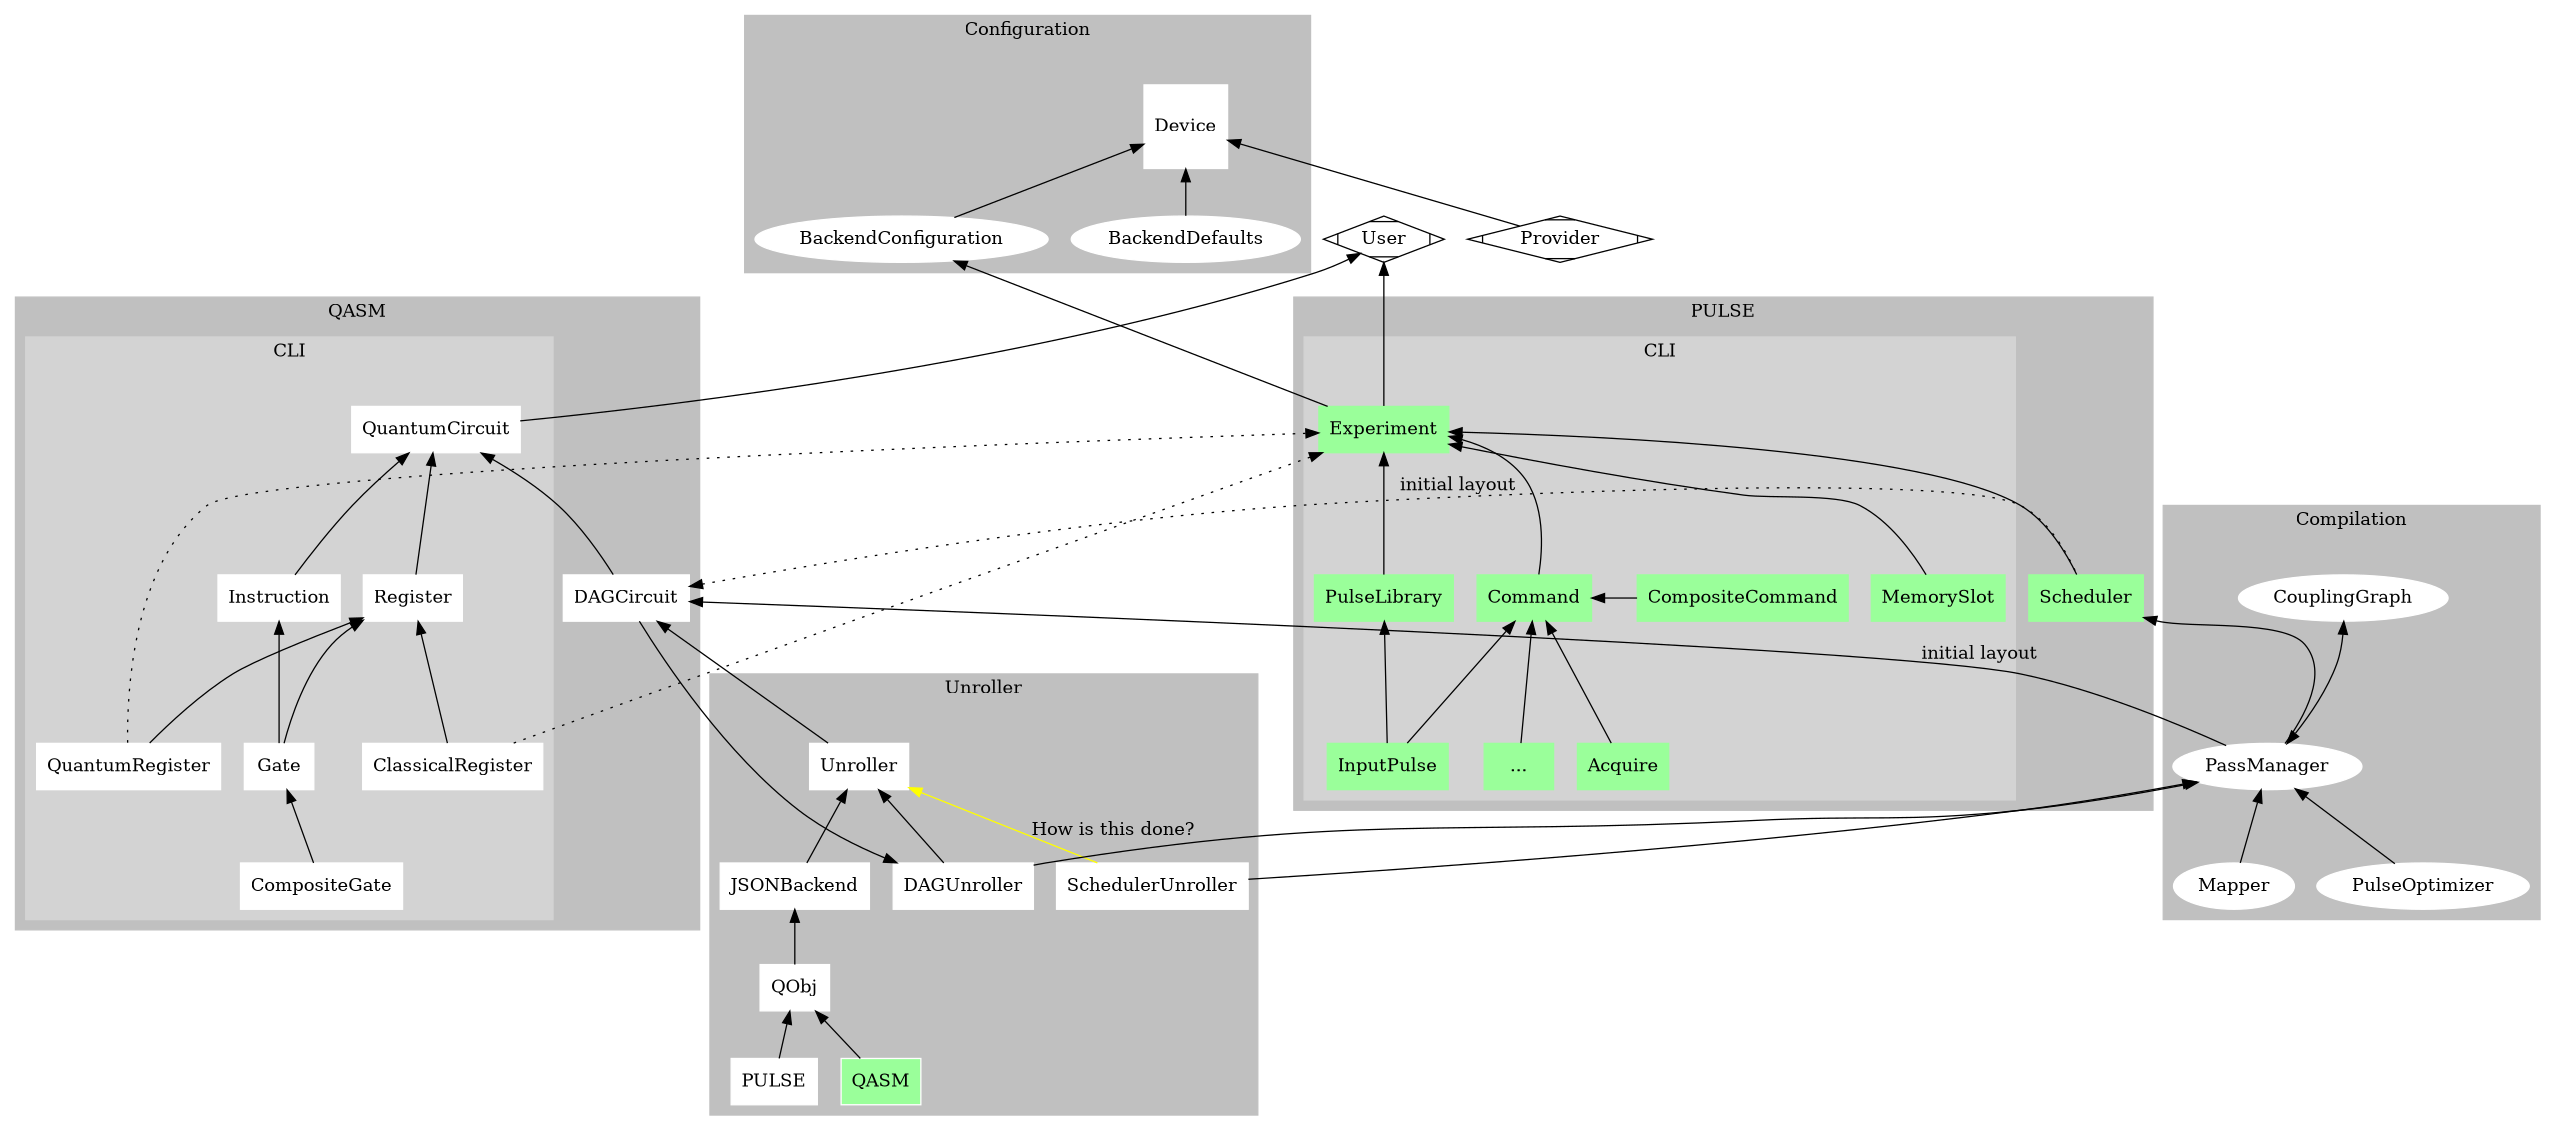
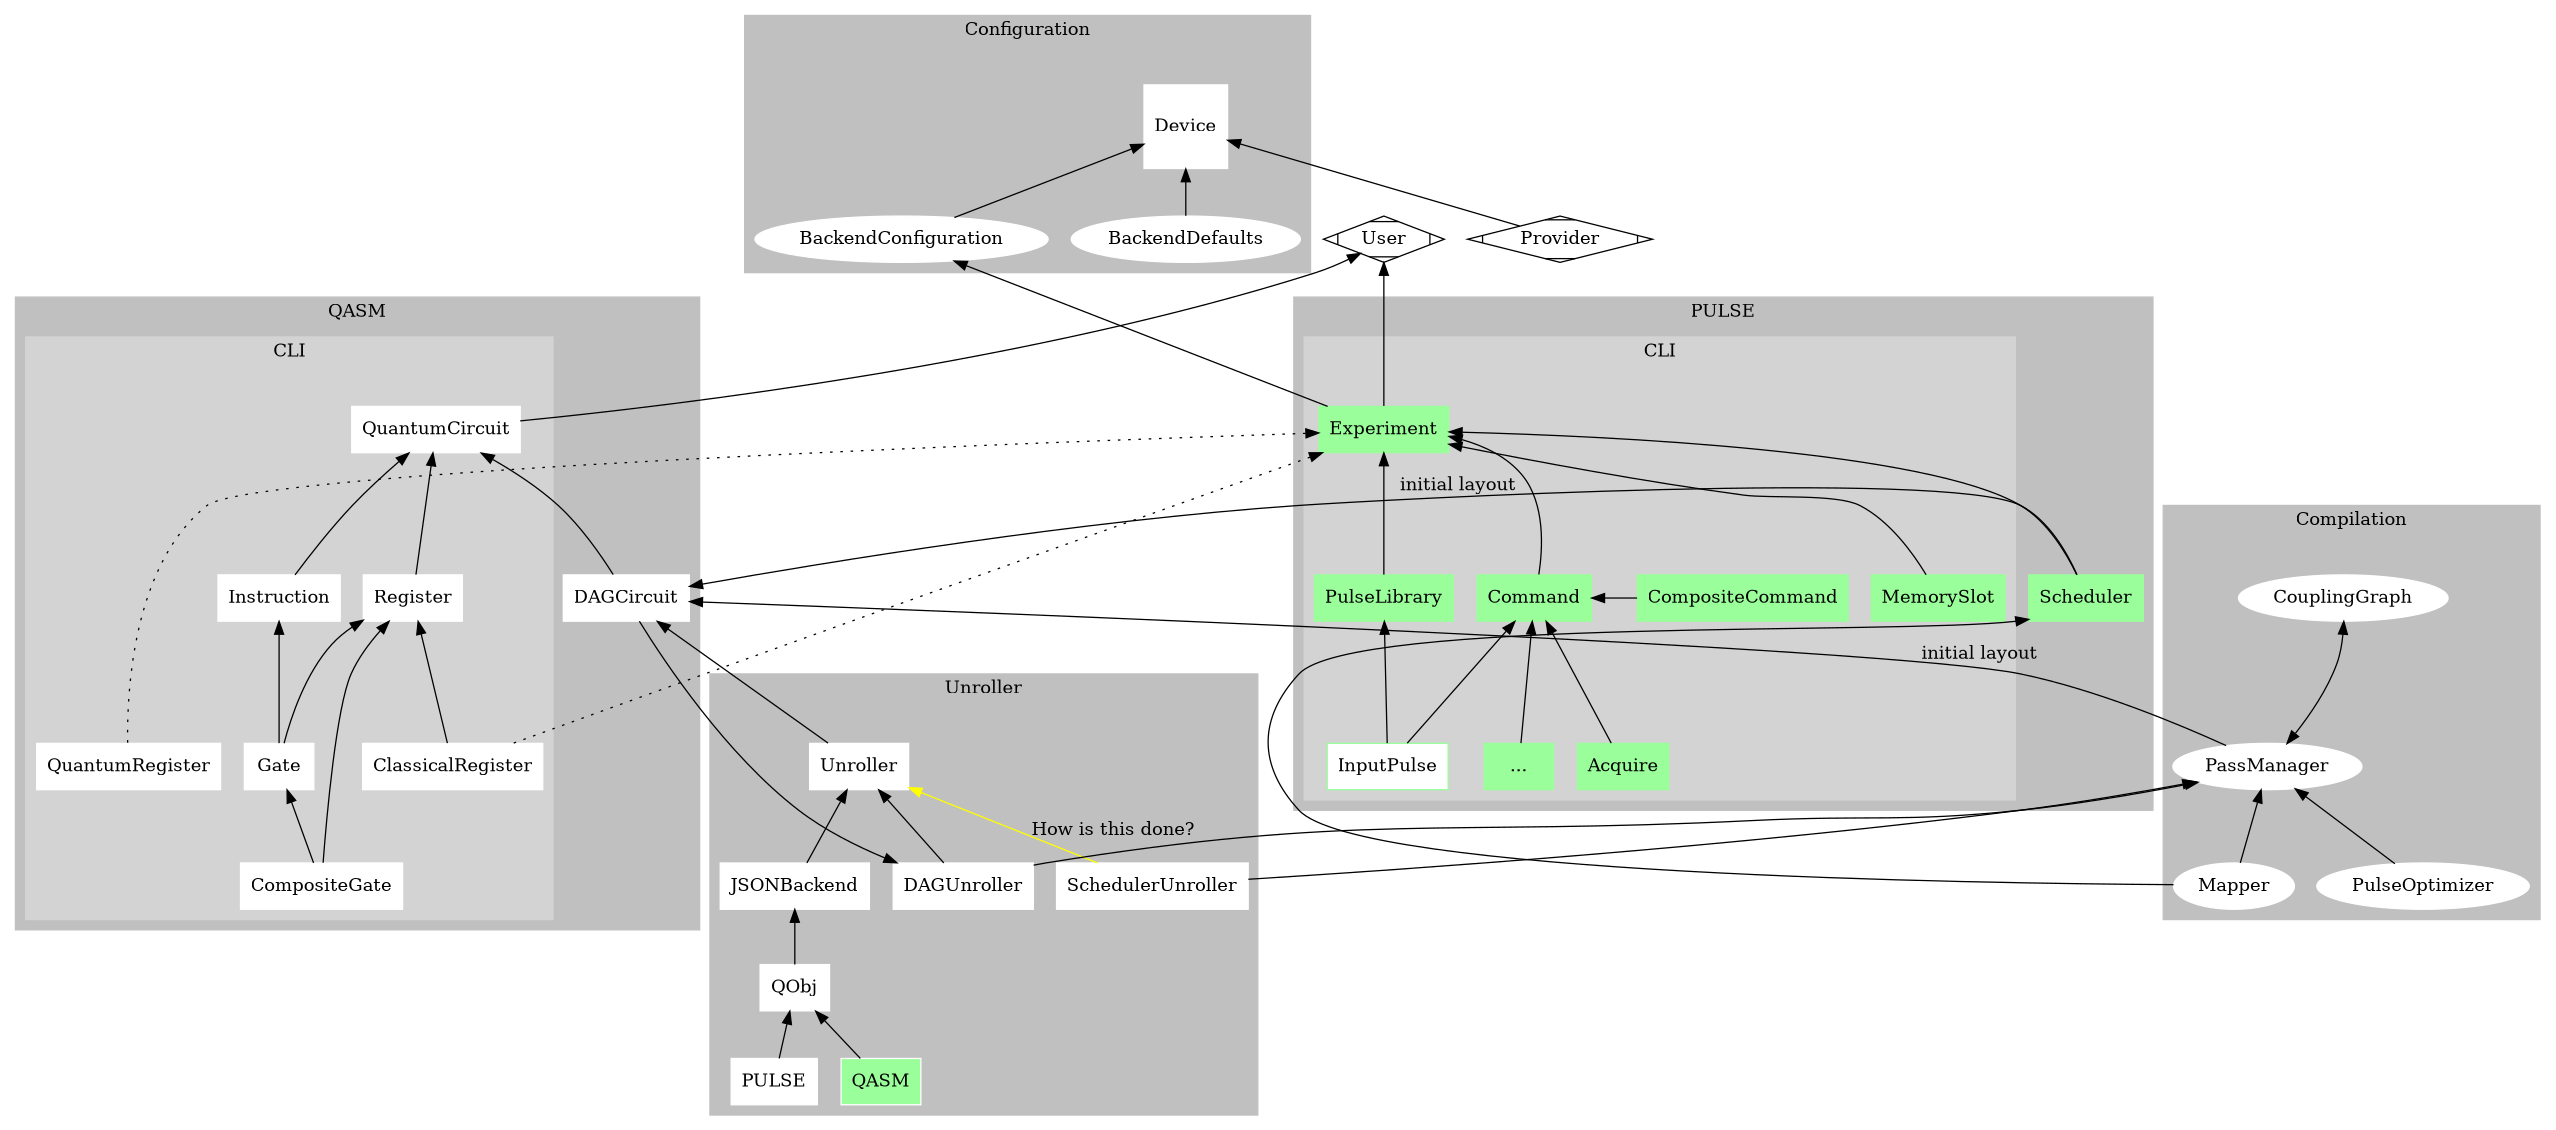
  digraph {
    newrank=true
    node [shape=rectangle color=white style=filled]
    edge [dir=back]
    User [shape=Mdiamond color="" style=""]
    Provider [shape=Mdiamond color="" style=""]
    QuantumCircuit
    Experiment [color=palegreen1]
    Instruction
    Command [color=palegreen1]
    DAGCircuit
    Scheduler [color=palegreen1]
    Register
    ClassicalRegister
    QuantumRegister
    Gate
    CompositeGate
    CompositeCommand [color=palegreen1]
    MemorySlot [color=palegreen1]
    PulseLibrary [color=palegreen1]
    Acquire [color=palegreen1]
-   InputPulse [color=palegreen1]
+   InputPulse [color=palegreen1 fillcolor=white]
    "..." [color=palegreen1]
    Unroller
    JSONBackend
    DAGUnroller
    SchedulerUnroller
    QObj
    PULSE
    QASM [fillcolor=palegreen1]
    PassManager [shape=ellipse]
    Mapper [shape=ellipse]
    PulseOptimizer [shape=ellipse]
    CouplingGraph [shape=ellipse]
    Device [shape=square]
    BackendConfiguration [shape=ellipse]
    BackendDefaults [shape=ellipse]
    subgraph sub_1 {
      rank=same
      User
      Provider
    }
    subgraph sub_2 {
      rank=same
      QuantumCircuit
      Experiment
    }
    subgraph sub_3 {
      rank=same
      Instruction
      Command
    }
    subgraph sub_4 {
      rank=same
      DAGCircuit
      Scheduler
    }
    subgraph cluster_5 {
      color=gray
      label=QASM
      style=filled
      DAGCircuit
      subgraph cluster_6 {
        color=lightgray
        label=CLI
        style=filled
        QuantumCircuit
        Instruction
        Register
        ClassicalRegister
        QuantumRegister
        Gate
        CompositeGate
      }
    }
    subgraph cluster_7 {
      color=gray
      label=PULSE
      style=filled
      Scheduler
      subgraph cluster_8 {
        color=lightgray
        label=CLI
        style=filled
        Experiment
        MemorySlot
        PulseLibrary
        Acquire
        InputPulse
        "..."
        subgraph sub_9 {
          color=lightgray
          label=CLI
          rank=same
          style=filled
          Command
          CompositeCommand
        }
      }
    }
    subgraph cluster_10 {
      color=gray
      label=Unroller
      style=filled
      Unroller
      JSONBackend
      DAGUnroller
      SchedulerUnroller
      QObj
      PULSE
      QASM
    }
    subgraph cluster_11 {
      color=gray
      label=Compilation
      style=filled
      PassManager
      Mapper
      PulseOptimizer
      CouplingGraph
    }
    subgraph cluster_12 {
      color=gray
      label=Configuration
      style=filled
      Device
      BackendConfiguration
      BackendDefaults
    }
    User -> QuantumCircuit
    User -> Experiment
    QuantumCircuit -> Instruction
    QuantumCircuit -> DAGCircuit
    QuantumCircuit -> Register
    Experiment -> Command
    Experiment -> Scheduler
    Experiment -> ClassicalRegister [style=dotted]
    Experiment -> QuantumRegister [style=dotted]
    Experiment -> MemorySlot
    Experiment -> PulseLibrary
    Instruction -> Gate
    Command -> CompositeCommand
    Command -> Acquire
    Command -> InputPulse
    Command -> "..."
-   DAGCircuit -> Scheduler [label="initial layout" style=dotted]
+   DAGCircuit -> Scheduler [label="initial layout"]
    DAGCircuit -> Unroller
    DAGCircuit -> PassManager [label="initial layout"]
-   Scheduler -> PassManager
+   Scheduler -> Mapper
    Register -> ClassicalRegister
-   Register -> QuantumRegister
+   Register -> CompositeGate
    Register -> Gate
    Gate -> CompositeGate
    PulseLibrary -> InputPulse
    Unroller -> JSONBackend
    Unroller -> DAGUnroller
    Unroller -> SchedulerUnroller [color=yellow label="How is this done?"]
    JSONBackend -> QObj
    DAGUnroller -> DAGCircuit
    QObj -> PULSE
    QObj -> QASM
    PassManager -> DAGUnroller
    PassManager -> SchedulerUnroller
    PassManager -> Mapper
    PassManager -> PulseOptimizer
    CouplingGraph -> PassManager [dir=both]
    Device -> Provider
    Device -> BackendConfiguration
    Device -> BackendDefaults
    BackendConfiguration -> Experiment
  }
